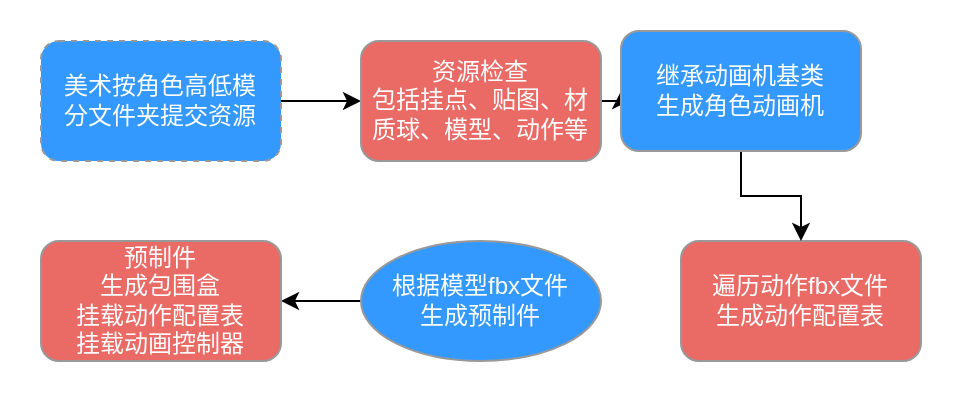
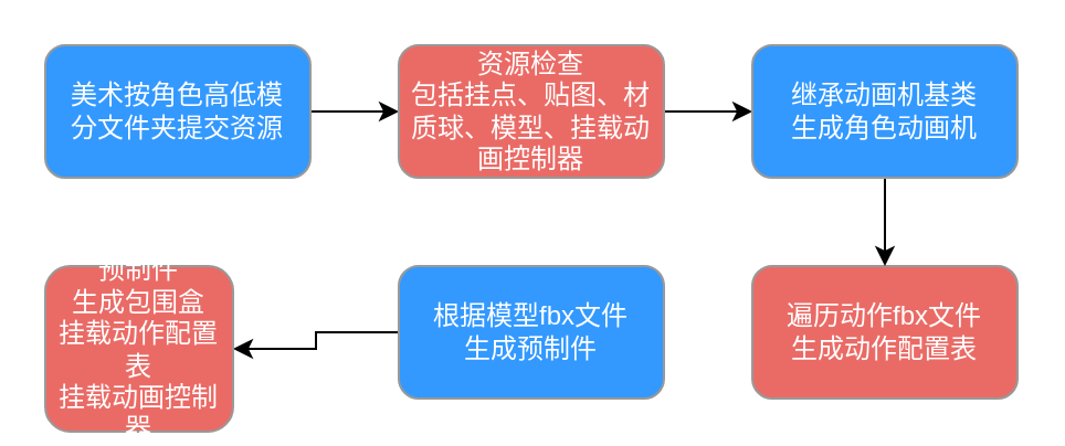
  <mxCell id="0" />
  <mxCell id="1" parent="0" />
  <mxCell id="2" style="edgeStyle=orthogonalEdgeStyle;rounded=0;orthogonalLoop=1;jettySize=auto;html=1;exitX=1;exitY=0.5;exitDx=0;exitDy=0;entryX=0;entryY=0.5;entryDx=0;entryDy=0;" edge="1" parent="1" source="3" target="6"><mxGeometry relative="1" as="geometry" /></mxCell>
- <mxCell id="3" value="&lt;font color=&quot;#ffffff&quot;&gt;美术按角色高低模&lt;br&gt;分文件夹提交资源&lt;/font&gt;" style="rounded=1;whiteSpace=wrap;html=1;fillColor=#3399FF;strokeColor=#999999;dashed=1;" vertex="1" parent="1"><mxGeometry x="20" y="20" width="120" height="60" as="geometry" /></mxCell>
+ <mxCell id="3" value="&lt;font color=&quot;#ffffff&quot;&gt;美术按角色高低模&lt;br&gt;分文件夹提交资源&lt;/font&gt;" style="rounded=1;whiteSpace=wrap;html=1;fillColor=#3399FF;strokeColor=#999999;" vertex="1" parent="1"><mxGeometry x="20" y="20" width="120" height="60" as="geometry" /></mxCell>
  <mxCell id="4" value="&lt;font color=&quot;#ffffff&quot;&gt;遍历动作fbx文件&lt;br&gt;生成动作配置表&lt;/font&gt;" style="rounded=1;whiteSpace=wrap;html=1;fillColor=#EA6B66;strokeColor=#999999;" vertex="1" parent="1"><mxGeometry x="340" y="120" width="120" height="60" as="geometry" /></mxCell>
  <mxCell id="5" style="edgeStyle=orthogonalEdgeStyle;rounded=0;orthogonalLoop=1;jettySize=auto;html=1;exitX=1;exitY=0.5;exitDx=0;exitDy=0;entryX=0;entryY=0.5;entryDx=0;entryDy=0;" edge="1" parent="1" source="6" target="8"><mxGeometry relative="1" as="geometry" /></mxCell>
- <mxCell id="6" value="&lt;font color=&quot;#ffffff&quot;&gt;资源&lt;/font&gt;&lt;span style=&quot;color: rgb(255 , 255 , 255)&quot;&gt;检查&lt;br&gt;包括&lt;/span&gt;&lt;font color=&quot;#ffffff&quot;&gt;挂点、贴图、材质球、模型、动作等&lt;/font&gt;&lt;font color=&quot;#ffffff&quot;&gt;&lt;br&gt;&lt;/font&gt;" style="rounded=1;whiteSpace=wrap;html=1;fillColor=#EA6B66;strokeColor=#999999;" vertex="1" parent="1"><mxGeometry x="180" y="20" width="120" height="60" as="geometry" /></mxCell>
+ <mxCell id="6" value="&lt;font color=&quot;#ffffff&quot;&gt;资源&lt;/font&gt;&lt;span style=&quot;color: rgb(255 , 255 , 255)&quot;&gt;检查&lt;br&gt;包括&lt;/span&gt;&lt;font color=&quot;#ffffff&quot;&gt;挂点、贴图、材质球、模型、挂载动画控制器&lt;/font&gt;&lt;font color=&quot;#ffffff&quot;&gt;&lt;br&gt;&lt;/font&gt;" style="rounded=1;whiteSpace=wrap;html=1;fillColor=#EA6B66;strokeColor=#999999;" vertex="1" parent="1"><mxGeometry x="180" y="20" width="120" height="60" as="geometry" /></mxCell>
  <mxCell id="7" style="edgeStyle=orthogonalEdgeStyle;rounded=0;orthogonalLoop=1;jettySize=auto;html=1;exitX=0.5;exitY=1;exitDx=0;exitDy=0;entryX=0.5;entryY=0;entryDx=0;entryDy=0;" edge="1" parent="1" source="8" target="4"><mxGeometry relative="1" as="geometry" /></mxCell>
- <mxCell id="8" value="&lt;font color=&quot;#ffffff&quot;&gt;继承动画机基类&lt;br&gt;生成角色动画机&lt;br&gt;&lt;/font&gt;" style="rounded=1;whiteSpace=wrap;html=1;fillColor=#3399FF;strokeColor=#999999;" vertex="1" parent="1"><mxGeometry x="310" y="15" width="120" height="60" as="geometry" /></mxCell>
+ <mxCell id="8" value="&lt;font color=&quot;#ffffff&quot;&gt;继承动画机基类&lt;br&gt;生成角色动画机&lt;br&gt;&lt;/font&gt;" style="rounded=1;whiteSpace=wrap;html=1;fillColor=#3399FF;strokeColor=#999999;" vertex="1" parent="1"><mxGeometry x="340" y="20" width="120" height="60" as="geometry" /></mxCell>
  <mxCell id="9" style="edgeStyle=orthogonalEdgeStyle;rounded=0;orthogonalLoop=1;jettySize=auto;html=1;exitX=0;exitY=0.5;exitDx=0;exitDy=0;entryX=1;entryY=0.5;entryDx=0;entryDy=0;" edge="1" parent="1" source="10" target="11"><mxGeometry relative="1" as="geometry" /></mxCell>
- <mxCell id="10" value="&lt;font color=&quot;#ffffff&quot;&gt;根据模型fbx文件&lt;br&gt;生成预制件&lt;/font&gt;" style="ellipse;whiteSpace=wrap;html=1;fillColor=#3399FF;strokeColor=#999999;" vertex="1" parent="1"><mxGeometry x="180" y="120" width="120" height="60" as="geometry" /></mxCell>
- <mxCell id="11" value="&lt;font color=&quot;#ffffff&quot;&gt;预制件&lt;br&gt;生成包围盒&lt;br&gt;挂载动作配置表&lt;br&gt;挂载动画控制器&lt;br&gt;&lt;/font&gt;" style="rounded=1;whiteSpace=wrap;html=1;fillColor=#EA6B66;strokeColor=#999999;" vertex="1" parent="1"><mxGeometry x="20" y="120" width="120" height="60" as="geometry" /></mxCell>
+ <mxCell id="10" value="&lt;font color=&quot;#ffffff&quot;&gt;根据模型fbx文件&lt;br&gt;生成预制件&lt;/font&gt;" style="rounded=1;whiteSpace=wrap;html=1;fillColor=#3399FF;strokeColor=#999999;" vertex="1" parent="1"><mxGeometry x="180" y="120" width="120" height="60" as="geometry" /></mxCell>
+ <mxCell id="11" value="&lt;font color=&quot;#ffffff&quot;&gt;预制件&lt;br&gt;生成包围盒&lt;br&gt;挂载动作配置表&lt;br&gt;挂载动画控制器&lt;br&gt;&lt;/font&gt;" style="rounded=1;whiteSpace=wrap;html=1;fillColor=#EA6B66;strokeColor=#999999;" vertex="1" parent="1"><mxGeometry x="20" y="120" width="85" height="75" as="geometry" /></mxCell>
